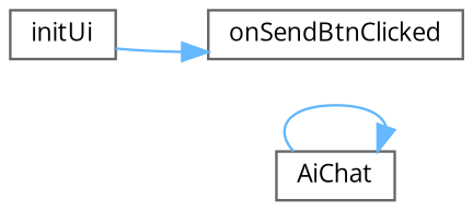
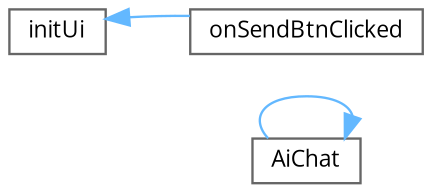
  digraph {
    fontname="Open Sans"
    rankdir=RL
    node [color=grey40 fillcolor=white fontname="Open Sans" fontsize=10 shape=box style=filled]
    edge [color=steelblue1 dir=back fontname="Open Sans" fontsize=10 labelfontname=Helvetica labelfontsize=10 style=solid]
    n1 [height=0.2 label=AiChat width=0.4]
    n2 [height=0.2 label=onSendBtnClicked width=0.4]
    n3 [height=0.2 label=initUi width=0.4]
    n1 -> n1
-   n2 -> n3
+   n3 -> n2
  }
